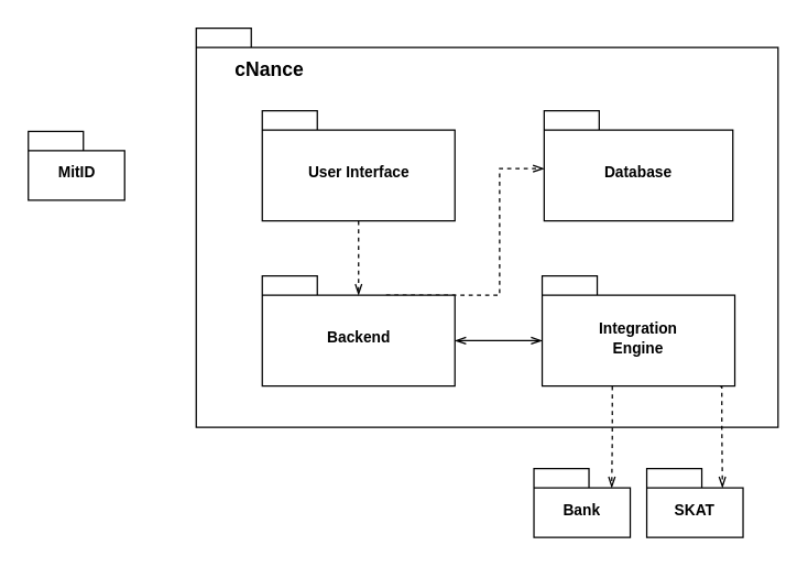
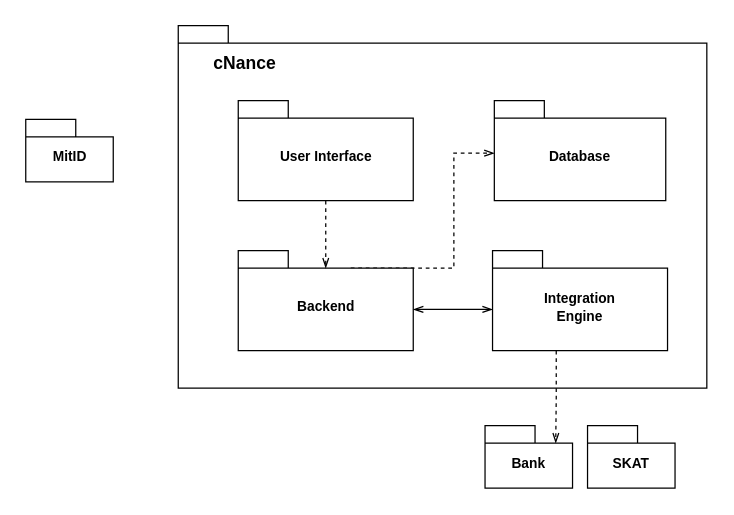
  <mxCell id="0" />
  <mxCell id="1" parent="0" />
  <mxCell id="2" value="" style="shape=folder;fontStyle=1;spacingTop=10;tabWidth=40;tabHeight=14;tabPosition=left;html=1;" parent="1" vertex="1"><mxGeometry x="142" y="20" width="422.86" height="290" as="geometry" /></mxCell>
  <mxCell id="3" style="edgeStyle=orthogonalEdgeStyle;rounded=0;orthogonalLoop=1;jettySize=auto;html=1;entryX=0;entryY=0;entryDx=0;entryDy=42;entryPerimeter=0;dashed=1;endArrow=openThin;endFill=0;exitX=0;exitY=0;exitDx=90;exitDy=14;exitPerimeter=0;" parent="1" source="4" target="9" edge="1"><mxGeometry relative="1" as="geometry" /></mxCell>
  <mxCell id="4" value="&lt;font style=&quot;font-size: 11px&quot;&gt;Backend&lt;/font&gt;" style="shape=folder;fontStyle=1;spacingTop=10;tabWidth=40;tabHeight=14;tabPosition=left;html=1;" parent="1" vertex="1"><mxGeometry x="190" y="200" width="140" height="80" as="geometry" /></mxCell>
  <mxCell id="5" style="edgeStyle=orthogonalEdgeStyle;rounded=0;orthogonalLoop=1;jettySize=auto;html=1;exitX=0;exitY=0;exitDx=0;exitDy=47;exitPerimeter=0;entryX=0;entryY=0;entryDx=140;entryDy=47;entryPerimeter=0;dashed=0;fontSize=11;endArrow=openThin;endFill=0;startArrow=openThin;startFill=0;" parent="1" source="8" target="4" edge="1"><mxGeometry relative="1" as="geometry" /></mxCell>
  <mxCell id="6" style="edgeStyle=orthogonalEdgeStyle;rounded=0;orthogonalLoop=1;jettySize=auto;html=1;exitX=0.364;exitY=1.002;exitDx=0;exitDy=0;exitPerimeter=0;entryX=0;entryY=0;entryDx=55;entryDy=14;entryPerimeter=0;dashed=1;fontSize=11;startArrow=none;startFill=0;endArrow=openThin;endFill=0;" parent="1" source="8" edge="1"><mxGeometry relative="1" as="geometry"><mxPoint x="430" y="280" as="sourcePoint" /><mxPoint x="444" y="354" as="targetPoint" /><Array as="points" /></mxGeometry></mxCell>
- <mxCell id="7" style="edgeStyle=orthogonalEdgeStyle;rounded=0;orthogonalLoop=1;jettySize=auto;html=1;exitX=0.923;exitY=1.002;exitDx=0;exitDy=0;exitPerimeter=0;entryX=0;entryY=0;entryDx=55;entryDy=14;entryPerimeter=0;dashed=1;fontSize=11;startArrow=none;startFill=0;endArrow=openThin;endFill=0;" parent="1" source="8" target="15" edge="1"><mxGeometry relative="1" as="geometry"><Array as="points"><mxPoint x="524" y="280" /><mxPoint x="524" y="310" /></Array></mxGeometry></mxCell>
  <mxCell id="8" value="&lt;font style=&quot;font-size: 11px&quot;&gt;Integration&lt;br&gt;Engine&lt;/font&gt;" style="shape=folder;fontStyle=1;spacingTop=10;tabWidth=40;tabHeight=14;tabPosition=left;html=1;" parent="1" vertex="1"><mxGeometry x="393.43" y="200" width="140" height="80" as="geometry" /></mxCell>
  <mxCell id="9" value="&lt;font style=&quot;font-size: 11px&quot;&gt;Database&lt;/font&gt;" style="shape=folder;fontStyle=1;spacingTop=10;tabWidth=40;tabHeight=14;tabPosition=left;html=1;" parent="1" vertex="1"><mxGeometry x="394.86" y="80" width="137.14" height="80" as="geometry" /></mxCell>
  <mxCell id="10" value="cNance" style="text;html=1;resizable=0;autosize=1;align=center;verticalAlign=middle;points=[];fillColor=none;strokeColor=none;rounded=0;fontSize=14;fontStyle=1" parent="1" vertex="1"><mxGeometry x="159.86" y="40" width="70" height="20" as="geometry" /></mxCell>
  <mxCell id="11" style="edgeStyle=orthogonalEdgeStyle;rounded=0;orthogonalLoop=1;jettySize=auto;html=1;dashed=1;fontSize=11;endArrow=openThin;endFill=0;exitX=0.5;exitY=1;exitDx=0;exitDy=0;exitPerimeter=0;" parent="1" source="12" edge="1"><mxGeometry relative="1" as="geometry"><mxPoint x="260" y="214" as="targetPoint" /><Array as="points"><mxPoint x="260" y="214" /></Array></mxGeometry></mxCell>
  <mxCell id="12" value="User Interface" style="shape=folder;fontStyle=1;spacingTop=10;tabWidth=40;tabHeight=14;tabPosition=left;html=1;fontSize=11;" parent="1" vertex="1"><mxGeometry x="190" y="80" width="140" height="80" as="geometry" /></mxCell>
  <mxCell id="13" value="MitID" style="shape=folder;fontStyle=1;spacingTop=10;tabWidth=40;tabHeight=14;tabPosition=left;html=1;fontSize=11;" parent="1" vertex="1"><mxGeometry x="20" y="95" width="70" height="50" as="geometry" /></mxCell>
  <mxCell id="14" value="Bank" style="shape=folder;fontStyle=1;spacingTop=10;tabWidth=40;tabHeight=14;tabPosition=left;html=1;fontSize=11;" parent="1" vertex="1"><mxGeometry x="387.43" y="340" width="70" height="50" as="geometry" /></mxCell>
  <mxCell id="15" value="SKAT" style="shape=folder;fontStyle=1;spacingTop=10;tabWidth=40;tabHeight=14;tabPosition=left;html=1;fontSize=11;" parent="1" vertex="1"><mxGeometry x="469.43" y="340" width="70" height="50" as="geometry" /></mxCell>
